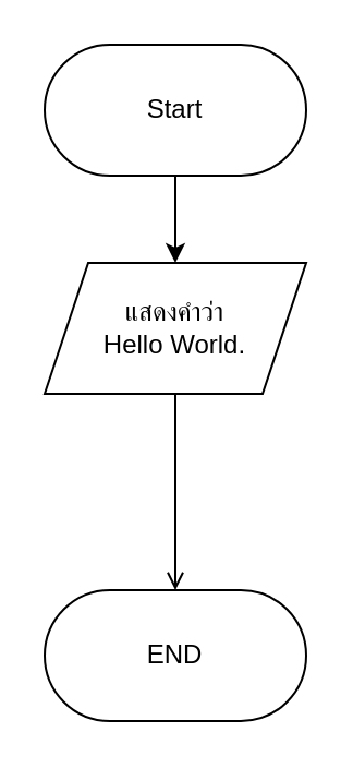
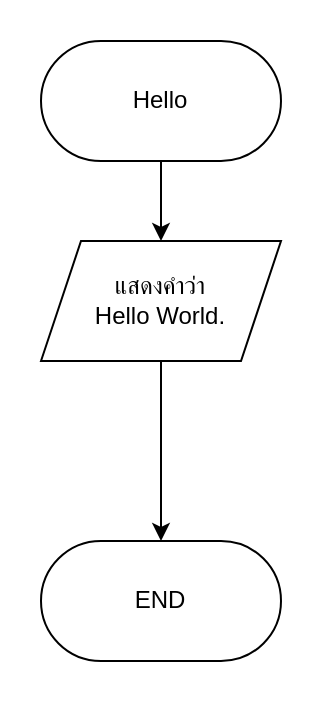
  <mxCell id="0" />
  <mxCell id="1" parent="0" />
  <mxCell id="2" value="" style="edgeStyle=orthogonalEdgeStyle;rounded=0;orthogonalLoop=1;jettySize=auto;html=1;" edge="1" parent="1" source="3" target="5"><mxGeometry relative="1" as="geometry" /></mxCell>
- <mxCell id="3" value="Start" style="rounded=1;whiteSpace=wrap;html=1;arcSize=50;" vertex="1" parent="1"><mxGeometry x="20" y="20" width="120" height="60" as="geometry" /></mxCell>
- <mxCell id="4" value="" style="edgeStyle=orthogonalEdgeStyle;rounded=0;orthogonalLoop=1;jettySize=auto;html=1;endArrow=open;" edge="1" parent="1" source="5" target="6"><mxGeometry relative="1" as="geometry" /></mxCell>
+ <mxCell id="3" value="Hello" style="rounded=1;whiteSpace=wrap;html=1;arcSize=50;" vertex="1" parent="1"><mxGeometry x="20" y="20" width="120" height="60" as="geometry" /></mxCell>
+ <mxCell id="4" value="" style="edgeStyle=orthogonalEdgeStyle;rounded=0;orthogonalLoop=1;jettySize=auto;html=1;" edge="1" parent="1" source="5" target="6"><mxGeometry relative="1" as="geometry" /></mxCell>
  <mxCell id="5" value="แสดงคำว่า&lt;div&gt;&lt;div&gt;Hello World.&lt;/div&gt;&lt;/div&gt;" style="shape=parallelogram;perimeter=parallelogramPerimeter;whiteSpace=wrap;html=1;fixedSize=1;" vertex="1" parent="1"><mxGeometry x="20" y="120" width="120" height="60" as="geometry" /></mxCell>
  <mxCell id="6" value="END" style="rounded=1;whiteSpace=wrap;html=1;arcSize=50;" vertex="1" parent="1"><mxGeometry x="20" y="270" width="120" height="60" as="geometry" /></mxCell>
